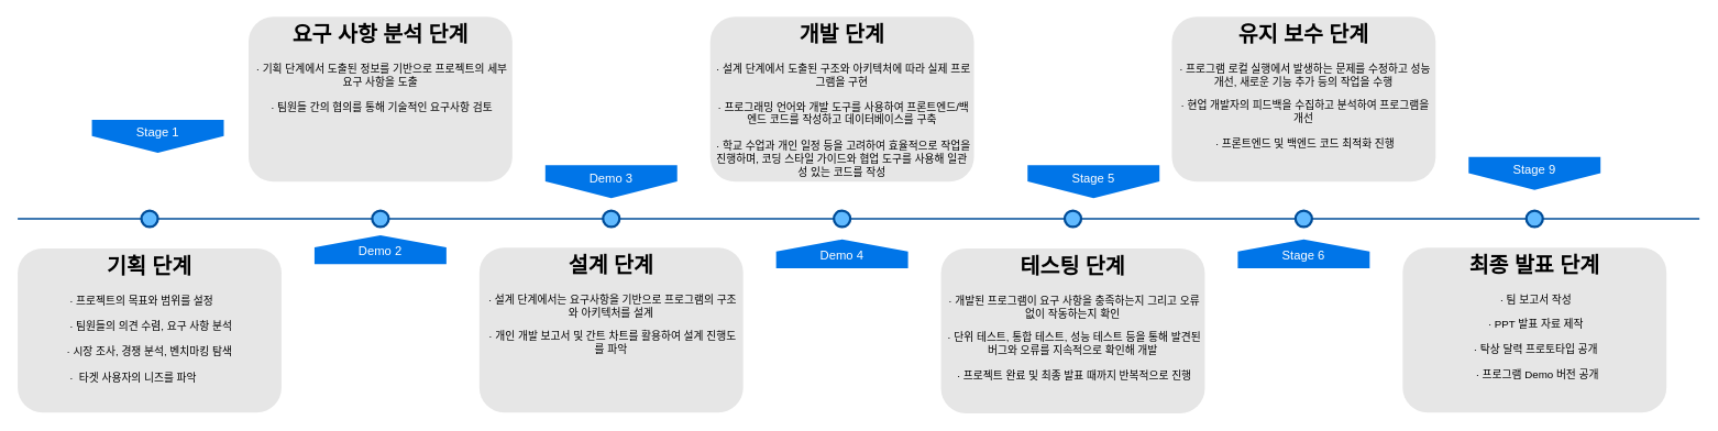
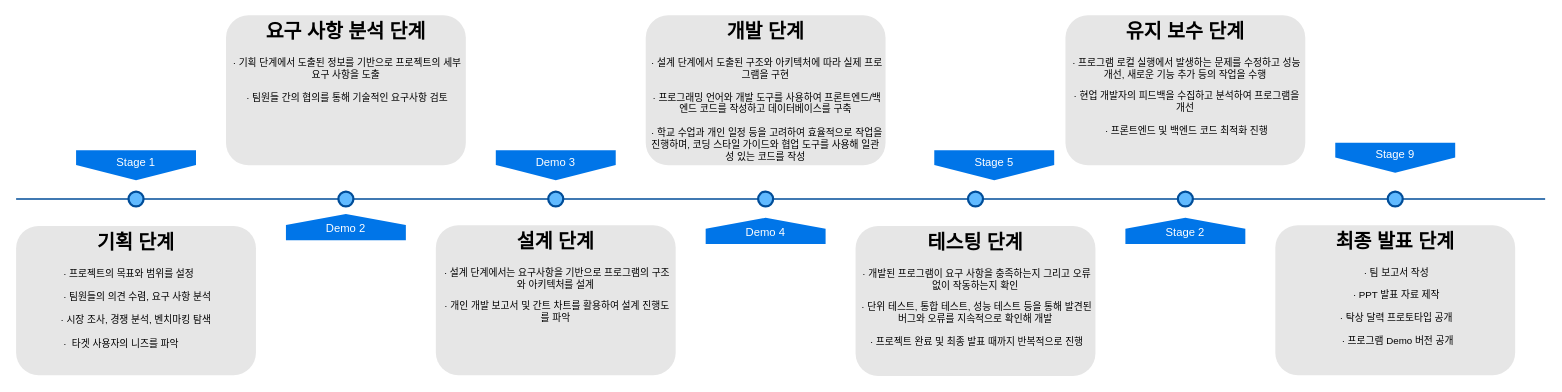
  <mxCell id="0" />
  <mxCell id="1" parent="0" />
  <mxCell id="2" value="" style="line;strokeWidth=2;html=1;fillColor=none;fontSize=28;fontColor=#004D99;strokeColor=#004D99;" parent="1" vertex="1"><mxGeometry x="20" y="260" width="2040" height="10" as="geometry" /></mxCell>
- <mxCell id="3" value="Stage 1" style="shape=offPageConnector;whiteSpace=wrap;html=1;fillColor=#0075E8;fontSize=15;fontColor=#FFFFFF;size=0.509;verticalAlign=top;strokeColor=none;" parent="1" vertex="1"><mxGeometry x="110" y="145" width="160" height="40" as="geometry" /></mxCell>
+ <mxCell id="3" value="Stage 1" style="shape=offPageConnector;whiteSpace=wrap;html=1;fillColor=#0075E8;fontSize=15;fontColor=#FFFFFF;size=0.509;verticalAlign=top;strokeColor=none;" parent="1" vertex="1"><mxGeometry x="100" y="200" width="160" height="40" as="geometry" /></mxCell>
  <mxCell id="4" value="&lt;span&gt;Demo 3&lt;/span&gt;" style="shape=offPageConnector;whiteSpace=wrap;html=1;fillColor=#0075E8;fontSize=15;fontColor=#FFFFFF;size=0.509;verticalAlign=top;strokeColor=none;" parent="1" vertex="1"><mxGeometry x="660" y="200" width="160" height="40" as="geometry" /></mxCell>
  <mxCell id="5" value="&lt;span&gt;Demo 2&lt;/span&gt;" style="shape=offPageConnector;whiteSpace=wrap;html=1;fillColor=#0075E8;fontSize=15;fontColor=#FFFFFF;size=0.418;flipV=1;verticalAlign=bottom;strokeColor=none;spacingBottom=4;" parent="1" vertex="1"><mxGeometry x="380" y="285" width="160" height="35" as="geometry" /></mxCell>
  <mxCell id="6" value="&lt;span&gt;Demo 4&lt;/span&gt;" style="shape=offPageConnector;whiteSpace=wrap;html=1;fillColor=#0075E8;fontSize=15;fontColor=#FFFFFF;size=0.418;flipV=1;verticalAlign=bottom;strokeColor=none;spacingBottom=4;" parent="1" vertex="1"><mxGeometry x="940" y="290" width="160" height="35" as="geometry" /></mxCell>
  <mxCell id="7" value="" style="ellipse;whiteSpace=wrap;html=1;fillColor=#61BAFF;fontSize=28;fontColor=#004D99;strokeWidth=3;strokeColor=#004D99;" parent="1" vertex="1"><mxGeometry x="450" y="255" width="20" height="20" as="geometry" /></mxCell>
  <mxCell id="8" value="" style="ellipse;whiteSpace=wrap;html=1;fillColor=#61BAFF;fontSize=28;fontColor=#004D99;strokeWidth=3;strokeColor=#004D99;" parent="1" vertex="1"><mxGeometry x="730" y="255" width="20" height="20" as="geometry" /></mxCell>
  <mxCell id="9" value="" style="ellipse;whiteSpace=wrap;html=1;fillColor=#61BAFF;fontSize=28;fontColor=#004D99;strokeWidth=3;strokeColor=#004D99;" parent="1" vertex="1"><mxGeometry x="1010" y="255" width="20" height="20" as="geometry" /></mxCell>
  <mxCell id="10" value="" style="ellipse;whiteSpace=wrap;html=1;fillColor=#61BAFF;fontSize=28;fontColor=#004D99;strokeWidth=3;strokeColor=#004D99;" parent="1" vertex="1"><mxGeometry x="1290" y="255" width="20" height="20" as="geometry" /></mxCell>
  <mxCell id="11" value="&lt;h1 style=&quot;&quot;&gt;기획 단계&lt;/h1&gt;&lt;div style=&quot;text-align: left;&quot;&gt;&lt;span style=&quot;background-color: initial;&quot;&gt;&amp;nbsp;·&amp;nbsp;&lt;/span&gt;&lt;span style=&quot;background-color: initial;&quot;&gt;프로젝트의 목표와 범위를 설정&lt;/span&gt;&lt;/div&gt;&lt;div style=&quot;text-align: left;&quot;&gt;&lt;span style=&quot;background-color: initial;&quot;&gt;&lt;br&gt;&lt;/span&gt;&lt;/div&gt;&lt;div style=&quot;text-align: left;&quot;&gt;&lt;span style=&quot;background-color: initial;&quot;&gt;&amp;nbsp;·&amp;nbsp;&lt;/span&gt;&lt;span style=&quot;background-color: initial;&quot;&gt;팀원들의 의견 수렴, 요구 사항 분석&lt;/span&gt;&lt;/div&gt;&lt;span style=&quot;background-color: initial;&quot;&gt;&lt;div style=&quot;text-align: left;&quot;&gt;&lt;span style=&quot;background-color: initial;&quot;&gt;&amp;nbsp;&lt;/span&gt;&lt;/div&gt;&lt;div style=&quot;text-align: left;&quot;&gt;&lt;span style=&quot;background-color: initial;&quot;&gt;· 시장 조사, 경쟁 분석, 벤치마킹 탐색&lt;/span&gt;&lt;/div&gt;&lt;div style=&quot;text-align: left;&quot;&gt;&lt;span style=&quot;background-color: initial;&quot;&gt;&lt;br&gt;&lt;/span&gt;&lt;/div&gt;&lt;div style=&quot;text-align: left;&quot;&gt;&lt;span style=&quot;background-color: initial;&quot;&gt;&amp;nbsp;·&amp;nbsp; 타겟 사용자의 니즈를 파악&lt;/span&gt;&lt;span style=&quot;background-color: initial;&quot;&gt;&amp;nbsp;&lt;/span&gt;&lt;br&gt;&lt;/div&gt;&lt;/span&gt;" style="text;html=1;spacing=5;spacingTop=-20;whiteSpace=wrap;overflow=hidden;strokeColor=none;strokeWidth=3;fillColor=#E6E6E6;fontSize=13;fontColor=#000000;align=center;rounded=1;" parent="1" vertex="1"><mxGeometry x="20" y="301" width="320" height="199" as="geometry" /></mxCell>
  <mxCell id="12" value="&lt;h1&gt;요구 사항 분석 단계&lt;/h1&gt;&lt;div style=&quot;&quot;&gt;&amp;nbsp;· 기획 단계에서 도출된 정보를 기반으로 프로젝트의 세부 요구 사항을 도출&lt;/div&gt;&lt;div style=&quot;&quot;&gt;&lt;br&gt;&lt;/div&gt;&lt;div style=&quot;&quot;&gt;&lt;span style=&quot;background-color: initial;&quot;&gt;&amp;nbsp;·&amp;nbsp;팀원들 간의 협의를 통해 기술적인 요구사항 검토&lt;/span&gt;&lt;/div&gt;" style="text;html=1;spacing=5;spacingTop=-20;whiteSpace=wrap;overflow=hidden;strokeColor=none;strokeWidth=3;fillColor=#E6E6E6;fontSize=13;fontColor=#000000;align=center;rounded=1;" parent="1" vertex="1"><mxGeometry x="300" y="20" width="320" height="200" as="geometry" /></mxCell>
  <mxCell id="13" value="&lt;h1&gt;설계 단계&lt;/h1&gt;&lt;p&gt;&amp;nbsp;· 설계 단계에서는 요구사항을 기반으로 프로그램의 구조와 아키텍처를 설계&lt;/p&gt;&amp;nbsp;· 개인 개발 보고서 및 간트 차트를 활용하여 설계 진행도를 파악" style="text;html=1;spacing=5;spacingTop=-20;whiteSpace=wrap;overflow=hidden;strokeColor=none;strokeWidth=3;fillColor=#E6E6E6;fontSize=13;fontColor=#000000;align=center;rounded=1;" parent="1" vertex="1"><mxGeometry x="580" y="300" width="320" height="200" as="geometry" /></mxCell>
  <mxCell id="14" value="&lt;h1&gt;개발 단계&lt;/h1&gt;&lt;div&gt;&amp;nbsp;· 설계 단계에서 도출된 구조와 아키텍처에 따라 실제 프로그램을 구현&lt;/div&gt;&lt;div&gt;&lt;br&gt;&lt;/div&gt;&amp;nbsp;· 프로그래밍 언어와 개발 도구를 사용하여 프론트엔드/백엔드 코드를 작성하고 데이터베이스를 구축&lt;br&gt;&lt;br&gt;&amp;nbsp;·&amp;nbsp;학교 수업과 개인 일정 등을 고려하여 효율적으로 작업을 진행하며, 코딩 스타일 가이드와 협업 도구를 사용해 일관성 있는 코드를 작성&lt;br&gt;&lt;div&gt;&amp;nbsp;&lt;br&gt;&lt;/div&gt;" style="text;html=1;spacing=5;spacingTop=-20;whiteSpace=wrap;overflow=hidden;strokeColor=none;strokeWidth=3;fillColor=#E6E6E6;fontSize=13;fontColor=#000000;align=center;rounded=1;" parent="1" vertex="1"><mxGeometry x="860" y="20" width="320" height="200" as="geometry" /></mxCell>
  <mxCell id="15" value="" style="ellipse;whiteSpace=wrap;html=1;fillColor=#61BAFF;fontSize=28;fontColor=#004D99;strokeWidth=3;strokeColor=#004D99;" vertex="1" parent="1"><mxGeometry x="170" y="255" width="20" height="20" as="geometry" /></mxCell>
- <mxCell id="16" value="&lt;span&gt;Stage 6&lt;/span&gt;" style="shape=offPageConnector;whiteSpace=wrap;html=1;fillColor=#0075E8;fontSize=15;fontColor=#FFFFFF;size=0.418;flipV=1;verticalAlign=bottom;strokeColor=none;spacingBottom=4;" vertex="1" parent="1"><mxGeometry x="1500" y="290" width="160" height="35" as="geometry" /></mxCell>
+ <mxCell id="16" value="&lt;span&gt;Stage 2&lt;/span&gt;" style="shape=offPageConnector;whiteSpace=wrap;html=1;fillColor=#0075E8;fontSize=15;fontColor=#FFFFFF;size=0.418;flipV=1;verticalAlign=bottom;strokeColor=none;spacingBottom=4;" vertex="1" parent="1"><mxGeometry x="1500" y="290" width="160" height="35" as="geometry" /></mxCell>
  <mxCell id="17" value="&lt;span&gt;Stage 5&lt;/span&gt;" style="shape=offPageConnector;whiteSpace=wrap;html=1;fillColor=#0075E8;fontSize=15;fontColor=#FFFFFF;size=0.509;verticalAlign=top;strokeColor=none;" vertex="1" parent="1"><mxGeometry x="1245" y="200" width="160" height="40" as="geometry" /></mxCell>
  <mxCell id="18" value="&lt;h1&gt;테스팅 단계&lt;/h1&gt;&lt;p&gt;&amp;nbsp;· 개발된 프로그램이 요구 사항을 충족하는지 그리고 오류 없이 작동하는지 확인&lt;/p&gt;&amp;nbsp;·&amp;nbsp;단위 테스트, 통합 테스트, 성능 테스트 등을 통해 발견된 버그와 오류를 지속적으로 확인해 개발&lt;br&gt;&lt;br&gt;&amp;nbsp;·&amp;nbsp;프로젝트 완료 및 최종 발표 때까지 반복적으로 진행&lt;br&gt;&lt;p&gt;&lt;span style=&quot;background-color: initial;&quot;&gt;&amp;nbsp;&amp;nbsp;&lt;/span&gt;&lt;/p&gt;" style="text;html=1;spacing=5;spacingTop=-20;whiteSpace=wrap;overflow=hidden;strokeColor=none;strokeWidth=3;fillColor=#E6E6E6;fontSize=13;fontColor=#000000;align=center;rounded=1;" vertex="1" parent="1"><mxGeometry x="1140" y="301" width="320" height="200" as="geometry" /></mxCell>
  <mxCell id="19" value="&lt;h1&gt;유지 보수 단계&lt;/h1&gt;&lt;p&gt;&amp;nbsp;· 프로그램 로컬 실행에서 발생하는 문제를 수정하고 성능 개선, 새로운 기능 추가 등의 작업을 수행&lt;/p&gt;&amp;nbsp;·&amp;nbsp;현업 개발자의 피드백을 수집하고 분석하여 프로그램을 개선&lt;br&gt;&lt;br&gt;&amp;nbsp;·&amp;nbsp;프론트엔드 및 백엔드 코드 최적화 진행&lt;br&gt;&lt;p&gt;&amp;nbsp;&lt;br&gt;&lt;/p&gt;" style="text;html=1;spacing=5;spacingTop=-20;whiteSpace=wrap;overflow=hidden;strokeColor=none;strokeWidth=3;fillColor=#E6E6E6;fontSize=13;fontColor=#000000;align=center;rounded=1;" vertex="1" parent="1"><mxGeometry x="1420" y="20" width="320" height="200" as="geometry" /></mxCell>
  <mxCell id="20" value="" style="ellipse;whiteSpace=wrap;html=1;fillColor=#61BAFF;fontSize=28;fontColor=#004D99;strokeWidth=3;strokeColor=#004D99;" vertex="1" parent="1"><mxGeometry x="1570" y="255" width="20" height="20" as="geometry" /></mxCell>
  <mxCell id="21" value="&lt;span&gt;Stage 9&lt;/span&gt;" style="shape=offPageConnector;whiteSpace=wrap;html=1;fillColor=#0075E8;fontSize=15;fontColor=#FFFFFF;size=0.509;verticalAlign=top;strokeColor=none;" vertex="1" parent="1"><mxGeometry x="1780" y="190" width="160" height="40" as="geometry" /></mxCell>
  <mxCell id="22" value="&lt;h1&gt;최종 발표 단계&lt;/h1&gt;&lt;p&gt;&amp;nbsp;· 팀 보고서 작성&lt;/p&gt;&lt;p&gt;&lt;/p&gt;&amp;nbsp;· PPT 발표 자료 제작&lt;br&gt;&lt;br&gt;&amp;nbsp;· 탁상 달력 프로토타입 공개&lt;br&gt;&lt;br&gt;&amp;nbsp;&amp;nbsp;· 프로그램 Demo 버전 공개&lt;br&gt;&amp;nbsp;&lt;p&gt;&lt;span style=&quot;background-color: initial;&quot;&gt;&amp;nbsp;&lt;/span&gt;&lt;/p&gt;" style="text;html=1;spacing=5;spacingTop=-20;whiteSpace=wrap;overflow=hidden;strokeColor=none;strokeWidth=3;fillColor=#E6E6E6;fontSize=13;fontColor=#000000;align=center;rounded=1;" vertex="1" parent="1"><mxGeometry x="1700" y="300" width="320" height="200" as="geometry" /></mxCell>
  <mxCell id="23" value="" style="ellipse;whiteSpace=wrap;html=1;fillColor=#61BAFF;fontSize=28;fontColor=#004D99;strokeWidth=3;strokeColor=#004D99;" vertex="1" parent="1"><mxGeometry x="1850" y="255" width="20" height="20" as="geometry" /></mxCell>
